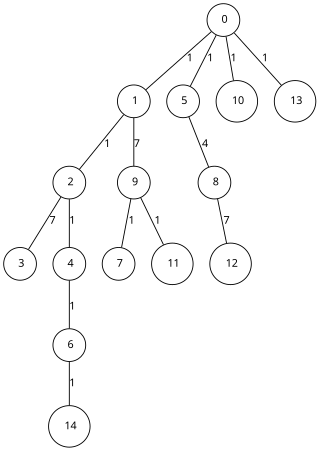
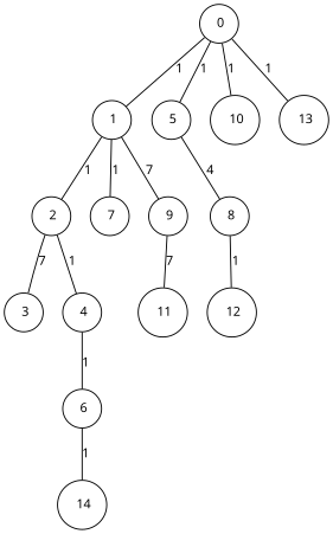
  graph {
    fixedsize="true;"
    fontname="Noto Sans"
    node [color=black fontname="Noto Sans" fontsize=12 hight=.12 shape=circle]
    edge [fontname="Noto Sans" fontsize=12]
    n1 [label=" 0" width=.12]
    n2 [label=" 1" width=.12]
    n3 [label=" 5" width=.12]
    n4 [label=" 10" width=.12]
    n5 [label=" 13" width=.12]
    n6 [label=" 2" width=.12]
    n7 [label=" 7" width=.12]
    n8 [label=" 9" width=.12]
    n9 [label=" 8" width=.12]
    n10 [label=" 3" width=.12]
    n11 [label=" 4" width=.12]
    n12 [label=" 11" width=.12]
    n13 [label=" 6" width=.12]
    n14 [label=" 14" width=.12]
    n15 [label=" 12" width=.12]
    n1 -- n2 [label=1]
    n1 -- n3 [label=1]
    n1 -- n4 [label=1]
    n1 -- n5 [label=1]
    n2 -- n6 [label=1]
-   n8 -- n7 [label=1]
+   n2 -- n7 [label=1]
    n2 -- n8 [label=7]
    n3 -- n9 [label=4]
    n6 -- n10 [label=7]
    n6 -- n11 [label=1]
-   n8 -- n12 [label=1]
-   n9 -- n15 [label=7]
+   n8 -- n12 [label=7]
+   n9 -- n15 [label=1]
    n11 -- n13 [label=1]
    n13 -- n14 [label=1]
  }
